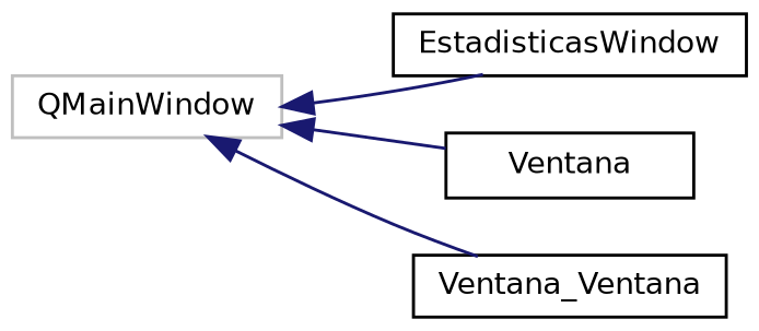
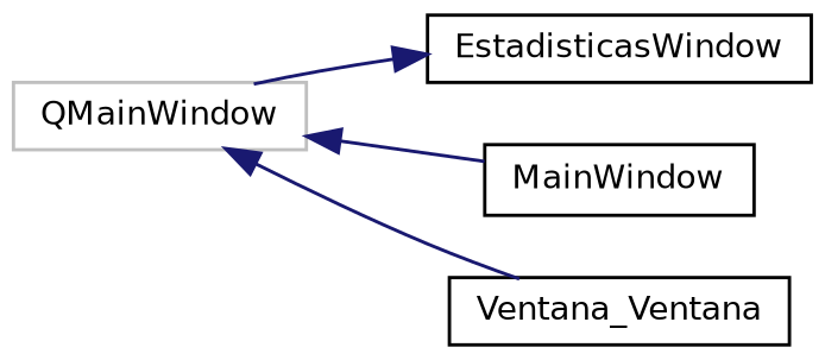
  digraph {
    rankdir=LR
    node [color=black fillcolor=white fontname=Helvetica fontsize=10 shape=record style=filled]
    edge [color=midnightblue dir=back fontname=Helvetica fontsize=10 labelfontname=Helvetica labelfontsize=10 style=solid]
    n1 [color=grey75 height=0.2 label=QMainWindow width=0.4]
    n2 [height=0.2 label=EstadisticasWindow width=0.4]
-   n3 [height=0.2 label=Ventana width=0.4]
+   n3 [height=0.2 label=MainWindow width=0.4]
    n4 [height=0.2 label=Ventana_Ventana width=0.4]
-   n1 -> n2
+   n2 -> n1
    n1 -> n3
    n1 -> n4
  }
